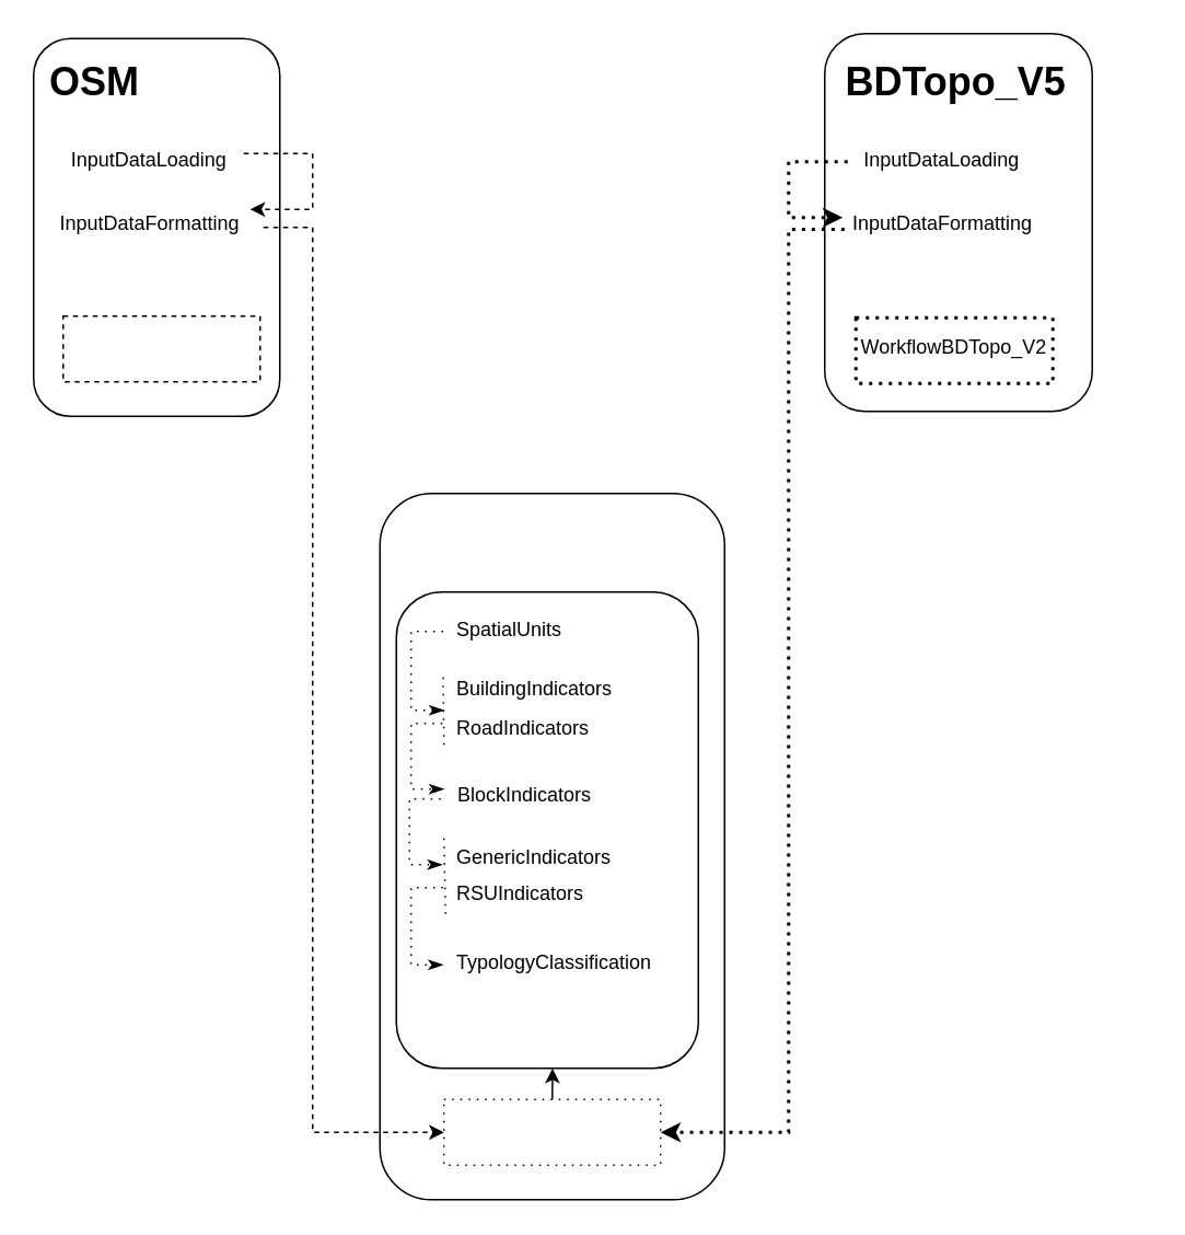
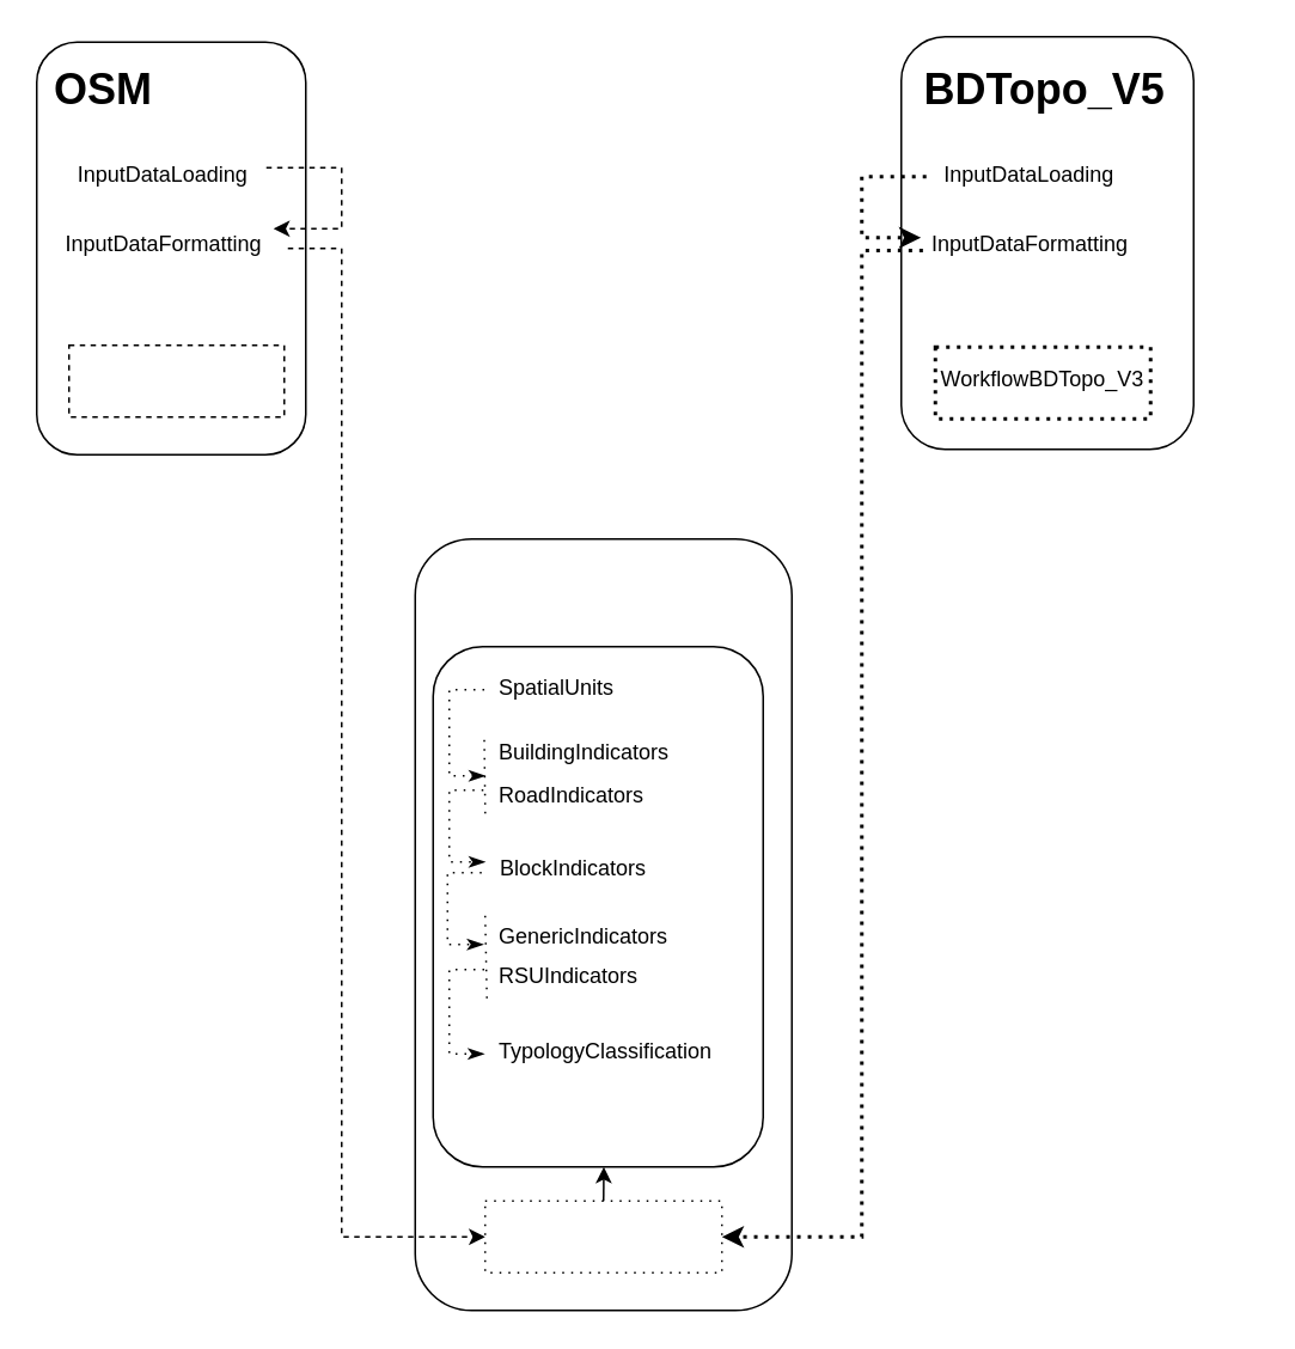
  <mxCell id="0" />
  <mxCell id="1" parent="0" />
  <mxCell id="2" value="" style="rounded=1;whiteSpace=wrap;html=1;fillColor=none;" vertex="1" parent="1"><mxGeometry x="502" y="20" width="163" height="230" as="geometry" /></mxCell>
- <mxCell id="3" value="&lt;h1 style=&quot;text-align: left&quot;&gt;&lt;span style=&quot;font-size: 12px ; font-weight: 400&quot;&gt;WorkflowBDTopo_V2&lt;/span&gt;&lt;br&gt;&lt;/h1&gt;" style="text;html=1;strokeColor=none;fillColor=none;align=center;verticalAlign=middle;whiteSpace=wrap;rounded=0;" vertex="1" parent="1"><mxGeometry x="509" y="197" width="144" height="20" as="geometry" /></mxCell>
+ <mxCell id="3" value="&lt;h1 style=&quot;text-align: left&quot;&gt;&lt;span style=&quot;font-size: 12px ; font-weight: 400&quot;&gt;WorkflowBDTopo_V3&lt;/span&gt;&lt;br&gt;&lt;/h1&gt;" style="text;html=1;strokeColor=none;fillColor=none;align=center;verticalAlign=middle;whiteSpace=wrap;rounded=0;" vertex="1" parent="1"><mxGeometry x="509" y="197" width="144" height="20" as="geometry" /></mxCell>
  <mxCell id="4" value="" style="rounded=0;whiteSpace=wrap;html=1;strokeColor=#000000;fillColor=none;dashed=1;dashPattern=1 2;strokeWidth=2;" vertex="1" parent="1"><mxGeometry x="521" y="193" width="120" height="40" as="geometry" /></mxCell>
  <mxCell id="5" value="" style="rounded=1;whiteSpace=wrap;html=1;" vertex="1" parent="1"><mxGeometry x="231" y="300" width="210" height="430" as="geometry" /></mxCell>
  <mxCell id="6" value="" style="rounded=1;whiteSpace=wrap;html=1;" vertex="1" parent="1"><mxGeometry x="20" y="23" width="150" height="230" as="geometry" /></mxCell>
  <mxCell id="7" value="&lt;h1&gt;&lt;span&gt;OSM&lt;/span&gt;&lt;/h1&gt;" style="text;html=1;strokeColor=none;fillColor=none;spacing=5;spacingTop=-20;whiteSpace=wrap;overflow=hidden;rounded=0;" vertex="1" parent="1"><mxGeometry x="25" y="30" width="190" height="40" as="geometry" /></mxCell>
  <mxCell id="8" value="&lt;h1&gt;BDTopo_V5&lt;/h1&gt;&lt;h1&gt;&lt;span style=&quot;font-size: 12px ; font-weight: normal&quot;&gt;&amp;nbsp;&lt;/span&gt;&lt;br&gt;&lt;/h1&gt;" style="text;html=1;strokeColor=none;fillColor=none;spacing=5;spacingTop=-20;whiteSpace=wrap;overflow=hidden;rounded=0;" vertex="1" parent="1"><mxGeometry x="510" y="30" width="190" height="40" as="geometry" /></mxCell>
  <mxCell id="9" style="edgeStyle=orthogonalEdgeStyle;rounded=0;orthogonalLoop=1;jettySize=auto;html=1;exitX=1;exitY=0.5;exitDx=0;exitDy=0;entryX=1;entryY=0.25;entryDx=0;entryDy=0;strokeWidth=1;dashed=1;endSize=6;" edge="1" parent="1" source="10" target="11"><mxGeometry relative="1" as="geometry"><Array as="points"><mxPoint x="190" y="93" /><mxPoint x="190" y="127" /></Array></mxGeometry></mxCell>
  <mxCell id="10" value="&lt;h1 style=&quot;text-align: left&quot;&gt;&lt;span style=&quot;font-size: 12px ; font-weight: 400&quot;&gt;InputDataLoading&lt;/span&gt;&lt;/h1&gt;" style="text;html=1;strokeColor=none;fillColor=none;align=center;verticalAlign=middle;whiteSpace=wrap;rounded=0;" vertex="1" parent="1"><mxGeometry x="33" y="83" width="115" height="20" as="geometry" /></mxCell>
  <mxCell id="11" value="&lt;h1 style=&quot;text-align: left&quot;&gt;&lt;span style=&quot;font-size: 12px ; font-weight: 400&quot;&gt;InputDataFormatting&lt;/span&gt;&lt;/h1&gt;" style="text;html=1;strokeColor=none;fillColor=none;align=center;verticalAlign=middle;whiteSpace=wrap;rounded=0;" vertex="1" parent="1"><mxGeometry x="30" y="122" width="122" height="20" as="geometry" /></mxCell>
  <mxCell id="12" style="edgeStyle=orthogonalEdgeStyle;rounded=0;orthogonalLoop=1;jettySize=auto;html=1;entryX=0;entryY=0.5;entryDx=0;entryDy=0;strokeWidth=1;dashed=1;" edge="1" parent="1" target="20"><mxGeometry relative="1" as="geometry"><mxPoint x="160" y="138" as="sourcePoint" /><Array as="points"><mxPoint x="190" y="138" /><mxPoint x="190" y="689" /></Array></mxGeometry></mxCell>
  <mxCell id="13" value="" style="rounded=1;whiteSpace=wrap;html=1;fillColor=none;" vertex="1" parent="1"><mxGeometry x="241" y="360" width="184" height="290" as="geometry" /></mxCell>
  <mxCell id="14" value="" style="rounded=0;whiteSpace=wrap;html=1;strokeColor=#000000;fillColor=none;dashed=1;" vertex="1" parent="1"><mxGeometry x="38" y="192" width="120" height="40" as="geometry" /></mxCell>
  <mxCell id="15" style="edgeStyle=orthogonalEdgeStyle;rounded=0;orthogonalLoop=1;jettySize=auto;html=1;exitX=0;exitY=0.75;exitDx=0;exitDy=0;entryX=0;entryY=0.5;entryDx=0;entryDy=0;strokeWidth=2;dashed=1;dashPattern=1 2;" edge="1" parent="1" source="16" target="17"><mxGeometry relative="1" as="geometry"><Array as="points"><mxPoint x="480" y="98" /><mxPoint x="480" y="132" /></Array></mxGeometry></mxCell>
  <mxCell id="16" value="&lt;h1 style=&quot;text-align: left&quot;&gt;&lt;span style=&quot;font-size: 12px ; font-weight: 400&quot;&gt;InputDataLoading&lt;/span&gt;&lt;/h1&gt;" style="text;html=1;strokeColor=none;fillColor=none;align=center;verticalAlign=middle;whiteSpace=wrap;rounded=0;" vertex="1" parent="1"><mxGeometry x="515.97" y="83" width="115" height="20" as="geometry" /></mxCell>
  <mxCell id="17" value="&lt;h1 style=&quot;text-align: left&quot;&gt;&lt;span style=&quot;font-size: 12px ; font-weight: 400&quot;&gt;InputDataFormatting&lt;/span&gt;&lt;/h1&gt;" style="text;html=1;strokeColor=none;fillColor=none;align=center;verticalAlign=middle;whiteSpace=wrap;rounded=0;" vertex="1" parent="1"><mxGeometry x="512.97" y="122" width="122" height="20" as="geometry" /></mxCell>
  <mxCell id="18" style="edgeStyle=orthogonalEdgeStyle;rounded=0;orthogonalLoop=1;jettySize=auto;html=1;exitX=0.009;exitY=0.861;exitDx=0;exitDy=0;exitPerimeter=0;entryX=1;entryY=0.5;entryDx=0;entryDy=0;dashed=1;strokeWidth=2;dashPattern=1 2;" edge="1" parent="1" source="17" target="20"><mxGeometry relative="1" as="geometry"><mxPoint x="411" y="140" as="sourcePoint" /><mxPoint x="399" y="684" as="targetPoint" /><Array as="points"><mxPoint x="480" y="139" /><mxPoint x="480" y="689" /></Array></mxGeometry></mxCell>
  <mxCell id="19" style="edgeStyle=none;rounded=0;orthogonalLoop=1;jettySize=auto;html=1;exitX=0.5;exitY=0;exitDx=0;exitDy=0;entryX=0.548;entryY=0.968;entryDx=0;entryDy=0;entryPerimeter=0;" edge="1" parent="1" source="20"><mxGeometry relative="1" as="geometry"><mxPoint x="336.18" y="650.08" as="targetPoint" /></mxGeometry></mxCell>
  <mxCell id="20" value="" style="rounded=0;whiteSpace=wrap;html=1;strokeColor=#000000;fillColor=none;perimeterSpacing=0;strokeWidth=1;dashed=1;dashPattern=1 4;" vertex="1" parent="1"><mxGeometry x="270" y="669" width="132" height="40" as="geometry" /></mxCell>
  <mxCell id="21" style="edgeStyle=orthogonalEdgeStyle;rounded=0;orthogonalLoop=1;jettySize=auto;html=1;exitX=0;exitY=0.75;exitDx=0;exitDy=0;endArrow=classicThin;endFill=1;strokeWidth=1;dashed=1;dashPattern=1 4;" edge="1" parent="1"><mxGeometry relative="1" as="geometry"><Array as="points"><mxPoint x="250" y="384" /><mxPoint x="250" y="432" /></Array><mxPoint x="269.5" y="384" as="sourcePoint" /><mxPoint x="270" y="432" as="targetPoint" /></mxGeometry></mxCell>
  <mxCell id="22" value="&lt;h1 style=&quot;&quot;&gt;&lt;span style=&quot;font-size: 12px ; font-weight: 400&quot;&gt;SpatialUnits&lt;/span&gt;&lt;br&gt;&lt;/h1&gt;" style="text;html=1;strokeColor=none;fillColor=none;align=left;verticalAlign=middle;whiteSpace=wrap;rounded=0;" vertex="1" parent="1"><mxGeometry x="275.5" y="369" width="115" height="20" as="geometry" /></mxCell>
  <mxCell id="23" style="edgeStyle=none;rounded=0;orthogonalLoop=1;jettySize=auto;html=1;exitX=0;exitY=0.5;exitDx=0;exitDy=0;endArrow=none;endFill=0;strokeWidth=1;dashed=1;dashPattern=1 4;entryX=0.158;entryY=0.338;entryDx=0;entryDy=0;entryPerimeter=0;" edge="1" parent="1"><mxGeometry relative="1" as="geometry"><mxPoint x="269.5" y="412" as="sourcePoint" /><mxPoint x="270.072" y="455.02" as="targetPoint" /></mxGeometry></mxCell>
  <mxCell id="24" value="&lt;h1&gt;&lt;span style=&quot;font-size: 12px ; font-weight: 400&quot;&gt;BuildingIndicators&lt;/span&gt;&lt;br&gt;&lt;/h1&gt;" style="text;html=1;strokeColor=none;fillColor=none;align=left;verticalAlign=middle;whiteSpace=wrap;rounded=0;" vertex="1" parent="1"><mxGeometry x="275.5" y="405" width="115" height="20" as="geometry" /></mxCell>
  <mxCell id="25" value="&lt;h1&gt;&lt;span style=&quot;font-size: 12px ; font-weight: 400&quot;&gt;&amp;nbsp; BlockIndicators&lt;/span&gt;&lt;br&gt;&lt;/h1&gt;" style="text;html=1;strokeColor=none;fillColor=none;align=left;verticalAlign=middle;whiteSpace=wrap;rounded=0;" vertex="1" parent="1"><mxGeometry x="270" y="470" width="120.5" height="20" as="geometry" /></mxCell>
  <mxCell id="26" style="edgeStyle=orthogonalEdgeStyle;rounded=0;orthogonalLoop=1;jettySize=auto;html=1;endArrow=classicThin;endFill=1;strokeWidth=1;dashed=1;dashPattern=1 4;" edge="1" parent="1"><mxGeometry relative="1" as="geometry"><mxPoint x="270" y="480" as="targetPoint" /><Array as="points"><mxPoint x="250" y="440" /><mxPoint x="250" y="480" /></Array><mxPoint x="269" y="440" as="sourcePoint" /></mxGeometry></mxCell>
  <mxCell id="27" value="&lt;h1&gt;&lt;span style=&quot;font-size: 12px ; font-weight: 400&quot;&gt;RoadIndicators&lt;/span&gt;&lt;br&gt;&lt;/h1&gt;" style="text;html=1;strokeColor=none;fillColor=none;align=left;verticalAlign=middle;whiteSpace=wrap;rounded=0;" vertex="1" parent="1"><mxGeometry x="275.5" y="429" width="115" height="20" as="geometry" /></mxCell>
  <mxCell id="28" value="&lt;h1&gt;&lt;span style=&quot;font-size: 12px ; font-weight: 400&quot;&gt;GenericIndicators&lt;/span&gt;&lt;br&gt;&lt;/h1&gt;" style="text;html=1;strokeColor=none;fillColor=none;align=left;verticalAlign=middle;whiteSpace=wrap;rounded=0;" vertex="1" parent="1"><mxGeometry x="275.5" y="508" width="115" height="20" as="geometry" /></mxCell>
  <mxCell id="29" value="&lt;h1&gt;&lt;span style=&quot;font-size: 12px ; font-weight: 400&quot;&gt;RSUIndicators&lt;/span&gt;&lt;br&gt;&lt;/h1&gt;" style="text;html=1;strokeColor=none;fillColor=none;align=left;verticalAlign=middle;whiteSpace=wrap;rounded=0;" vertex="1" parent="1"><mxGeometry x="275.5" y="530" width="115" height="20" as="geometry" /></mxCell>
  <mxCell id="30" value="&lt;h1&gt;&lt;span style=&quot;font-size: 12px ; font-weight: 400&quot;&gt;TypologyClassification&lt;/span&gt;&lt;br&gt;&lt;/h1&gt;" style="text;html=1;strokeColor=none;fillColor=none;align=left;verticalAlign=middle;whiteSpace=wrap;rounded=0;" vertex="1" parent="1"><mxGeometry x="275.5" y="572" width="115" height="20" as="geometry" /></mxCell>
  <mxCell id="31" style="edgeStyle=none;rounded=0;orthogonalLoop=1;jettySize=auto;html=1;endArrow=none;endFill=0;strokeWidth=1;dashed=1;dashPattern=1 4;entryX=0.163;entryY=0.679;entryDx=0;entryDy=0;entryPerimeter=0;" edge="1" parent="1" target="13"><mxGeometry relative="1" as="geometry"><mxPoint x="270" y="510" as="sourcePoint" /><mxPoint x="270" y="540" as="targetPoint" /></mxGeometry></mxCell>
  <mxCell id="32" style="edgeStyle=orthogonalEdgeStyle;rounded=0;orthogonalLoop=1;jettySize=auto;html=1;exitX=0;exitY=0;exitDx=0;exitDy=0;endArrow=classicThin;endFill=1;entryX=0;entryY=0.75;entryDx=0;entryDy=0;strokeWidth=1;dashed=1;dashPattern=1 4;" edge="1" parent="1"><mxGeometry relative="1" as="geometry"><mxPoint x="269.5" y="587" as="targetPoint" /><mxPoint x="269.5" y="540" as="sourcePoint" /><Array as="points"><mxPoint x="250" y="540" /><mxPoint x="250" y="587" /></Array></mxGeometry></mxCell>
  <mxCell id="33" style="edgeStyle=orthogonalEdgeStyle;rounded=0;orthogonalLoop=1;jettySize=auto;html=1;endArrow=classicThin;endFill=1;strokeWidth=1;dashed=1;dashPattern=1 4;entryX=0;entryY=0.75;entryDx=0;entryDy=0;" edge="1" parent="1"><mxGeometry relative="1" as="geometry"><mxPoint x="269" y="526" as="targetPoint" /><Array as="points"><mxPoint x="249" y="486" /><mxPoint x="249" y="526" /></Array><mxPoint x="268" y="486" as="sourcePoint" /></mxGeometry></mxCell>
